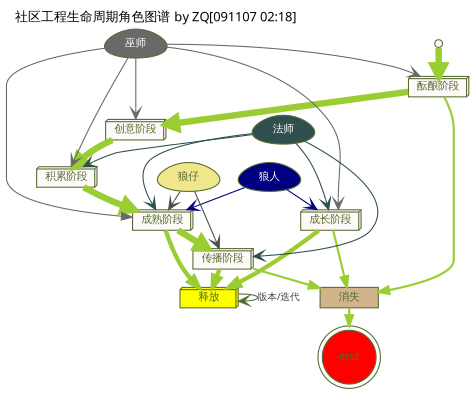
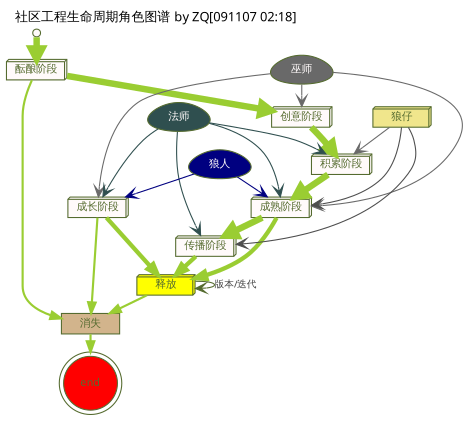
  digraph {
    fontname="Noto Sans"
    fontsize=12.0
    label="社区工程生命周期角色图谱 by ZQ[091107 02:18]"
    labeljust=l
    labelloc=t
    rankdir=TB
    ranksep=0.2
    node [color=darkolivegreen fillcolor=snow fontcolor=darkolivegreen fontname="Noto Sans" fontsize=10.0 shape=box3d style=filled]
    edge [arrowhead=vee arrowtail=none color=yellowgreen fontcolor=gray25 fontname="Noto Sans" fontsize=9.0]
    n1 [height=0.1 label="开始" shape=point]
    n2 [height=0.1 label="酝酿阶段"]
    n3 [height=0.1 label="创意阶段"]
    n4 [fillcolor=tan height=0.1 label="消失" shape=box]
    end [fillcolor=red height=0.1 shape=doublecircle]
    n6 [height=0.1 label="积累阶段"]
    n7 [height=0.1 label="成熟阶段"]
    n8 [height=0.1 label="传播阶段"]
    n9 [fillcolor=yellow height=0.1 label="释放"]
    n10 [height=0.1 label="成长阶段"]
    n11 [fillcolor=dimgray fontcolor=snow height=0.1 label="巫师" shape=egg]
    n12 [fillcolor=darkslategray fontcolor=snow height=0.1 label="法师" shape=egg]
    n13 [fillcolor=navy fontcolor=snow height=0.1 label="狼人" shape=egg]
-   n14 [fillcolor=khaki height=0.1 label="狼仔" shape=egg]
+   n14 [fillcolor=khaki height=0.1 label="狼仔"]
    n1 -> n2 [arrowhead=normal style="setlinewidth(6)"]
    n2 -> n3 [arrowhead=normal style="setlinewidth(6)"]
    n2 -> n4 [arrowhead=normal style="setlinewidth(2)"]
    n3 -> n6 [arrowhead=normal style="setlinewidth(6)"]
    n4 -> end [arrowhead=normal style="setlinewidth(2)"]
    n6 -> n7 [arrowhead=normal style="setlinewidth(6)"]
    n7 -> n8 [arrowhead=normal style="setlinewidth(6)"]
    n7 -> n9 [arrowhead=normal style="setlinewidth(4)"]
-   n8 -> n4 [arrowhead=normal style="setlinewidth(2)"]
+   n9 -> n4 [arrowhead=normal style="setlinewidth(2)"]
    n8 -> n9 [arrowhead=normal style="setlinewidth(4)"]
    n9 -> n9 [color=darkolivegreen label="版本/迭代"]
    n10 -> n4 [arrowhead=normal style="setlinewidth(2)"]
    n10 -> n9 [arrowhead=normal style="setlinewidth(4)"]
-   n11 -> n2 [color=dimgray]
    n11 -> n3 [color=dimgray]
-   n11 -> n6 [color=dimgray]
-   n11 -> n7 [arrowhead=normal color=dimgray]
+   n14 -> n6 [color=dimgray]
+   n11 -> n7 [color=dimgray]
    n11 -> n10 [color=dimgray]
    n12 -> n6 [color=darkslategray]
    n12 -> n7 [color=darkslategray]
    n12 -> n8 [color=darkslategray]
    n12 -> n10 [color=darkslategray]
    n13 -> n7 [color=navy]
    n13 -> n10 [color=navy]
    n14 -> n7 [color=gray30]
    n14 -> n8 [color=gray30]
  }
